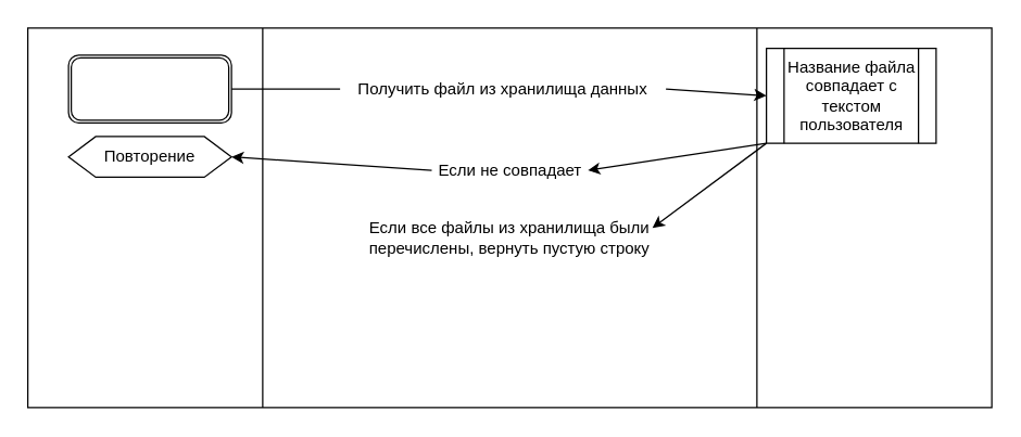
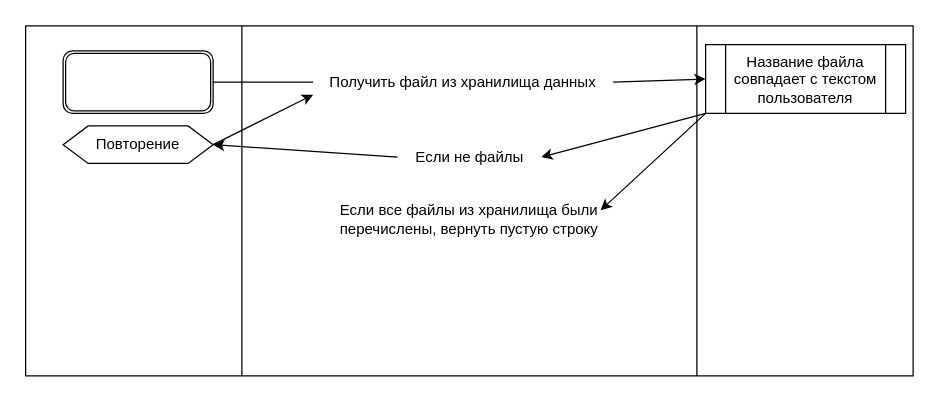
  <mxCell id="0" />
  <mxCell id="1" parent="0" />
  <mxCell id="2" value="" style="shape=process;whiteSpace=wrap;html=1;backgroundOutline=1;size=0.243;" parent="1" vertex="1"><mxGeometry x="20" y="20" width="710" height="280" as="geometry" /></mxCell>
  <mxCell id="3" value="" style="shape=ext;double=1;rounded=1;whiteSpace=wrap;html=1;" parent="1" vertex="1"><mxGeometry x="50" y="40" width="120" height="50" as="geometry" /></mxCell>
  <mxCell id="4" value="Получить файл из хранилища данных" style="text;html=1;strokeColor=none;fillColor=none;align=center;verticalAlign=middle;whiteSpace=wrap;rounded=0;" parent="1" vertex="1"><mxGeometry x="250" y="55" width="240" height="20" as="geometry" /></mxCell>
- <mxCell id="5" value="Название файла совпадает с текстом пользователя" style="shape=process;whiteSpace=wrap;html=1;backgroundOutline=1;" parent="1" vertex="1"><mxGeometry x="564" y="35" width="125" height="70" as="geometry" /></mxCell>
+ <mxCell id="5" value="Название файла совпадает с текстом пользователя" style="shape=process;whiteSpace=wrap;html=1;backgroundOutline=1;" parent="1" vertex="1"><mxGeometry x="564" y="35" width="160" height="55" as="geometry" /></mxCell>
  <mxCell id="6" value="" style="endArrow=none;html=1;rounded=0;exitX=1;exitY=0.5;exitDx=0;exitDy=0;entryX=0;entryY=0.5;entryDx=0;entryDy=0;" parent="1" source="3" target="4" edge="1"><mxGeometry width="50" height="50" relative="1" as="geometry"><mxPoint x="210" y="90" as="sourcePoint" /><mxPoint x="260" y="40" as="targetPoint" /></mxGeometry></mxCell>
  <mxCell id="7" value="" style="endArrow=classic;html=1;rounded=0;exitX=1;exitY=0.5;exitDx=0;exitDy=0;entryX=0;entryY=0.5;entryDx=0;entryDy=0;" parent="1" source="4" target="5" edge="1"><mxGeometry width="50" height="50" relative="1" as="geometry"><mxPoint x="520" y="30" as="sourcePoint" /><mxPoint x="570" y="-20" as="targetPoint" /></mxGeometry></mxCell>
- <mxCell id="8" value="Если не совпадает" style="text;html=1;strokeColor=none;fillColor=none;align=center;verticalAlign=middle;whiteSpace=wrap;rounded=0;" parent="1" vertex="1"><mxGeometry x="317.5" y="110" width="115" height="30" as="geometry" /></mxCell>
+ <mxCell id="8" value="Если не файлы" style="text;html=1;strokeColor=none;fillColor=none;align=center;verticalAlign=middle;whiteSpace=wrap;rounded=0;" parent="1" vertex="1"><mxGeometry x="317.5" y="110" width="115" height="30" as="geometry" /></mxCell>
  <mxCell id="9" value="" style="endArrow=classic;html=1;rounded=0;exitX=0;exitY=1;exitDx=0;exitDy=0;entryX=1;entryY=0.5;entryDx=0;entryDy=0;" parent="1" source="5" target="8" edge="1"><mxGeometry width="50" height="50" relative="1" as="geometry"><mxPoint x="540" y="230" as="sourcePoint" /><mxPoint x="590" y="180" as="targetPoint" /></mxGeometry></mxCell>
  <mxCell id="10" value="Повторение" style="shape=hexagon;perimeter=hexagonPerimeter2;whiteSpace=wrap;html=1;fixedSize=1;" parent="1" vertex="1"><mxGeometry x="50" y="100" width="120" height="30" as="geometry" /></mxCell>
  <mxCell id="11" value="" style="endArrow=classic;html=1;rounded=0;entryX=1;entryY=0.5;entryDx=0;entryDy=0;exitX=0;exitY=0.5;exitDx=0;exitDy=0;" parent="1" source="8" target="10" edge="1"><mxGeometry width="50" height="50" relative="1" as="geometry"><mxPoint x="250" y="240" as="sourcePoint" /><mxPoint x="300" y="190" as="targetPoint" /></mxGeometry></mxCell>
+ <mxCell id="12" value="" style="endArrow=classic;html=1;rounded=0;exitX=1;exitY=0.5;exitDx=0;exitDy=0;entryX=0;entryY=1;entryDx=0;entryDy=0;" parent="1" source="10" target="4" edge="1"><mxGeometry width="50" height="50" relative="1" as="geometry"><mxPoint x="230" y="110" as="sourcePoint" /><mxPoint x="280" y="60" as="targetPoint" /></mxGeometry></mxCell>
  <mxCell id="13" value="Если все файлы из хранилища были перечислены, вернуть пустую строку" style="text;html=1;strokeColor=none;fillColor=none;align=center;verticalAlign=middle;whiteSpace=wrap;rounded=0;" parent="1" vertex="1"><mxGeometry x="270" y="160" width="210" height="30" as="geometry" /></mxCell>
  <mxCell id="14" value="" style="endArrow=classic;html=1;rounded=0;entryX=1;entryY=0.25;entryDx=0;entryDy=0;exitX=0;exitY=1;exitDx=0;exitDy=0;" parent="1" source="5" target="13" edge="1"><mxGeometry width="50" height="50" relative="1" as="geometry"><mxPoint x="580" y="280" as="sourcePoint" /><mxPoint x="630" y="230" as="targetPoint" /></mxGeometry></mxCell>
